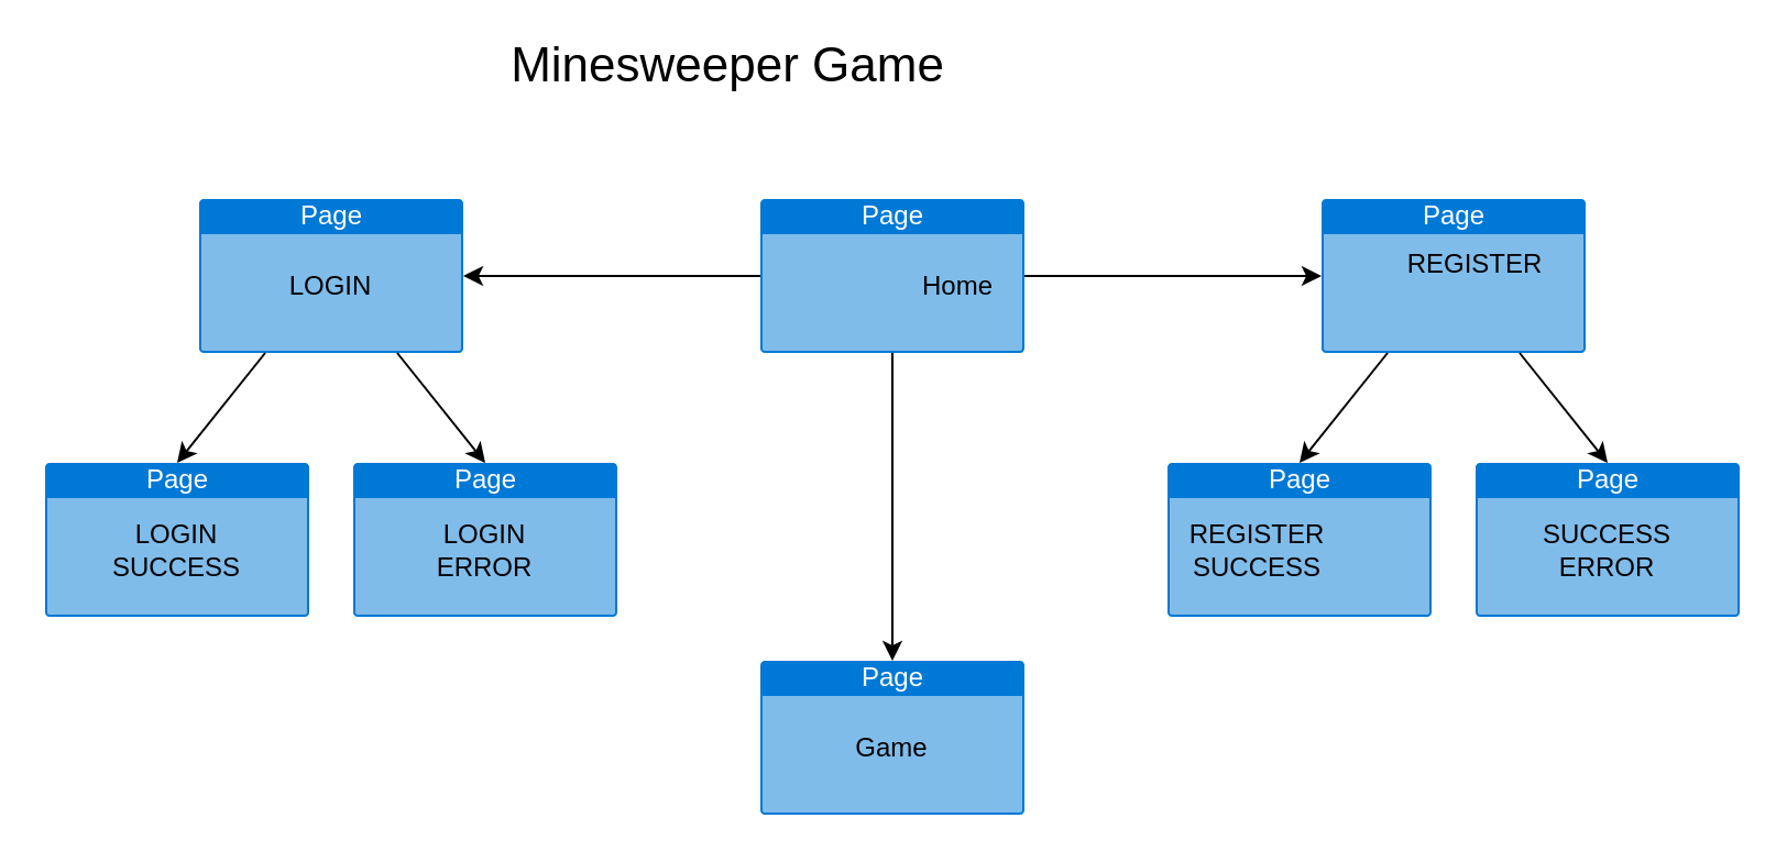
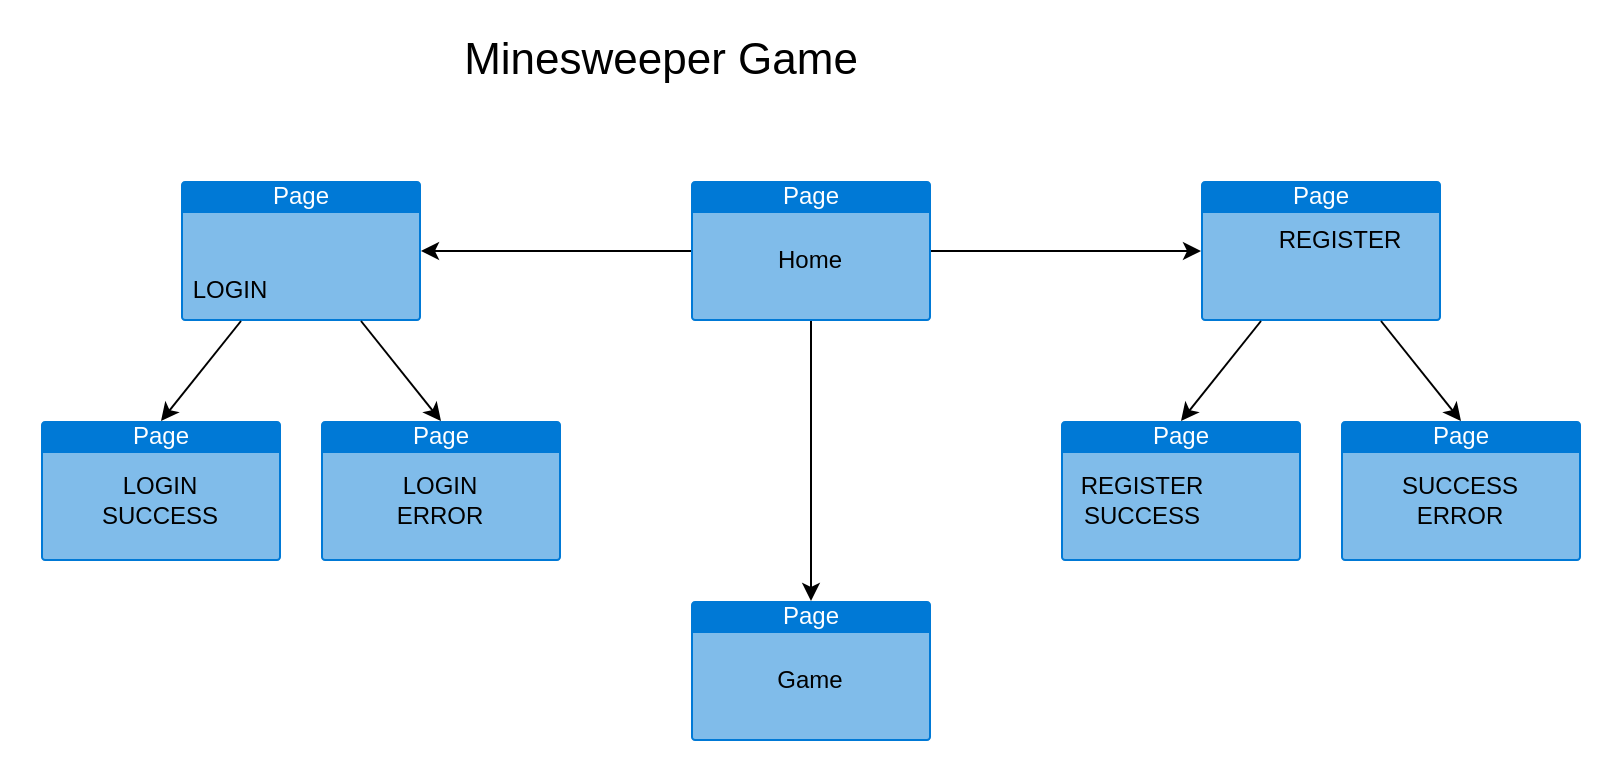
  <mxCell id="0" />
  <mxCell id="1" parent="0" />
  <mxCell id="2" value="Page" style="html=1;strokeColor=none;fillColor=#0079D6;labelPosition=center;verticalLabelPosition=middle;verticalAlign=top;align=center;fontSize=12;outlineConnect=0;spacingTop=-6;fontColor=#FFFFFF;shape=mxgraph.sitemap.page;" parent="1" vertex="1"><mxGeometry x="90" y="90" width="120" height="70" as="geometry" /></mxCell>
- <mxCell id="3" value="LOGIN" style="text;html=1;strokeColor=none;fillColor=none;align=center;verticalAlign=middle;whiteSpace=wrap;rounded=0;" parent="1" vertex="1"><mxGeometry x="130" y="120" width="40" height="20" as="geometry" /></mxCell>
+ <mxCell id="3" value="LOGIN" style="text;html=1;strokeColor=none;fillColor=none;align=center;verticalAlign=middle;whiteSpace=wrap;rounded=0;" parent="1" vertex="1"><mxGeometry x="95" y="135" width="40" height="20" as="geometry" /></mxCell>
  <mxCell id="4" value="Page" style="html=1;strokeColor=none;fillColor=#0079D6;labelPosition=center;verticalLabelPosition=middle;verticalAlign=top;align=center;fontSize=12;outlineConnect=0;spacingTop=-6;fontColor=#FFFFFF;shape=mxgraph.sitemap.page;" parent="1" vertex="1"><mxGeometry x="600" y="90" width="120" height="70" as="geometry" /></mxCell>
  <mxCell id="5" value="REGISTER" style="text;html=1;strokeColor=none;fillColor=none;align=center;verticalAlign=middle;whiteSpace=wrap;rounded=0;" parent="1" vertex="1"><mxGeometry x="650" y="110" width="40" height="20" as="geometry" /></mxCell>
  <mxCell id="6" value="&lt;font style=&quot;font-size: 22px&quot;&gt;Minesweeper Game&lt;/font&gt;" style="text;html=1;strokeColor=none;fillColor=none;align=center;verticalAlign=middle;whiteSpace=wrap;rounded=0;" parent="1" vertex="1"><mxGeometry x="220" y="20" width="221" height="20" as="geometry" /></mxCell>
  <mxCell id="7" value="Page" style="html=1;strokeColor=none;fillColor=#0079D6;labelPosition=center;verticalLabelPosition=middle;verticalAlign=top;align=center;fontSize=12;outlineConnect=0;spacingTop=-6;fontColor=#FFFFFF;shape=mxgraph.sitemap.page;" parent="1" vertex="1"><mxGeometry x="20" y="210" width="120" height="70" as="geometry" /></mxCell>
  <mxCell id="8" value="LOGIN SUCCESS" style="text;html=1;strokeColor=none;fillColor=none;align=center;verticalAlign=middle;whiteSpace=wrap;rounded=0;" parent="1" vertex="1"><mxGeometry x="60" y="240" width="40" height="20" as="geometry" /></mxCell>
  <mxCell id="9" value="Page" style="html=1;strokeColor=none;fillColor=#0079D6;labelPosition=center;verticalLabelPosition=middle;verticalAlign=top;align=center;fontSize=12;outlineConnect=0;spacingTop=-6;fontColor=#FFFFFF;shape=mxgraph.sitemap.page;" parent="1" vertex="1"><mxGeometry x="160" y="210" width="120" height="70" as="geometry" /></mxCell>
  <mxCell id="10" value="LOGIN ERROR" style="text;html=1;strokeColor=none;fillColor=none;align=center;verticalAlign=middle;whiteSpace=wrap;rounded=0;" parent="1" vertex="1"><mxGeometry x="200" y="240" width="40" height="20" as="geometry" /></mxCell>
  <mxCell id="11" value="Page" style="html=1;strokeColor=none;fillColor=#0079D6;labelPosition=center;verticalLabelPosition=middle;verticalAlign=top;align=center;fontSize=12;outlineConnect=0;spacingTop=-6;fontColor=#FFFFFF;shape=mxgraph.sitemap.page;" parent="1" vertex="1"><mxGeometry x="530" y="210" width="120" height="70" as="geometry" /></mxCell>
  <mxCell id="12" value="REGISTER SUCCESS" style="text;html=1;strokeColor=none;fillColor=none;align=center;verticalAlign=middle;whiteSpace=wrap;rounded=0;" parent="1" vertex="1"><mxGeometry x="551" y="240" width="40" height="20" as="geometry" /></mxCell>
  <mxCell id="13" value="Page" style="html=1;strokeColor=none;fillColor=#0079D6;labelPosition=center;verticalLabelPosition=middle;verticalAlign=top;align=center;fontSize=12;outlineConnect=0;spacingTop=-6;fontColor=#FFFFFF;shape=mxgraph.sitemap.page;" parent="1" vertex="1"><mxGeometry x="670" y="210" width="120" height="70" as="geometry" /></mxCell>
  <mxCell id="14" value="SUCCESS ERROR" style="text;html=1;strokeColor=none;fillColor=none;align=center;verticalAlign=middle;whiteSpace=wrap;rounded=0;" parent="1" vertex="1"><mxGeometry x="710" y="240" width="40" height="20" as="geometry" /></mxCell>
  <mxCell id="15" value="" style="endArrow=classic;html=1;exitX=0.75;exitY=1;exitDx=0;exitDy=0;exitPerimeter=0;entryX=0.5;entryY=0;entryDx=0;entryDy=0;entryPerimeter=0;" parent="1" source="2" target="9" edge="1"><mxGeometry width="50" height="50" relative="1" as="geometry"><mxPoint x="220" y="290" as="sourcePoint" /><mxPoint x="270" y="240" as="targetPoint" /></mxGeometry></mxCell>
  <mxCell id="16" value="" style="endArrow=classic;html=1;exitX=0.25;exitY=1;exitDx=0;exitDy=0;exitPerimeter=0;entryX=0.5;entryY=0;entryDx=0;entryDy=0;entryPerimeter=0;" parent="1" source="2" target="7" edge="1"><mxGeometry width="50" height="50" relative="1" as="geometry"><mxPoint x="220" y="290" as="sourcePoint" /><mxPoint x="270" y="240" as="targetPoint" /></mxGeometry></mxCell>
  <mxCell id="17" value="" style="endArrow=classic;html=1;entryX=0.5;entryY=0;entryDx=0;entryDy=0;entryPerimeter=0;exitX=0.75;exitY=1;exitDx=0;exitDy=0;exitPerimeter=0;" parent="1" source="4" target="13" edge="1"><mxGeometry width="50" height="50" relative="1" as="geometry"><mxPoint x="370" y="290" as="sourcePoint" /><mxPoint x="420" y="240" as="targetPoint" /></mxGeometry></mxCell>
  <mxCell id="18" value="" style="endArrow=classic;html=1;entryX=0.5;entryY=0;entryDx=0;entryDy=0;entryPerimeter=0;exitX=0.25;exitY=1;exitDx=0;exitDy=0;exitPerimeter=0;" parent="1" source="4" target="11" edge="1"><mxGeometry width="50" height="50" relative="1" as="geometry"><mxPoint x="370" y="290" as="sourcePoint" /><mxPoint x="420" y="240" as="targetPoint" /></mxGeometry></mxCell>
  <mxCell id="19" value="Page" style="html=1;strokeColor=none;fillColor=#0079D6;labelPosition=center;verticalLabelPosition=middle;verticalAlign=top;align=center;fontSize=12;outlineConnect=0;spacingTop=-6;fontColor=#FFFFFF;shape=mxgraph.sitemap.page;" vertex="1" parent="1"><mxGeometry x="345" y="90" width="120" height="70" as="geometry" /></mxCell>
- <mxCell id="20" value="Home" style="text;html=1;strokeColor=none;fillColor=none;align=center;verticalAlign=middle;whiteSpace=wrap;rounded=0;" vertex="1" parent="1"><mxGeometry x="415" y="120" width="40" height="20" as="geometry" /></mxCell>
+ <mxCell id="20" value="Home" style="text;html=1;strokeColor=none;fillColor=none;align=center;verticalAlign=middle;whiteSpace=wrap;rounded=0;" vertex="1" parent="1"><mxGeometry x="385" y="120" width="40" height="20" as="geometry" /></mxCell>
  <mxCell id="21" value="" style="endArrow=classic;html=1;entryX=1;entryY=0.5;entryDx=0;entryDy=0;entryPerimeter=0;exitX=0;exitY=0.5;exitDx=0;exitDy=0;exitPerimeter=0;" edge="1" parent="1" source="19" target="2"><mxGeometry width="50" height="50" relative="1" as="geometry"><mxPoint x="380" y="290" as="sourcePoint" /><mxPoint x="430" y="240" as="targetPoint" /></mxGeometry></mxCell>
  <mxCell id="22" value="" style="endArrow=classic;html=1;exitX=1;exitY=0.5;exitDx=0;exitDy=0;exitPerimeter=0;entryX=0;entryY=0.5;entryDx=0;entryDy=0;entryPerimeter=0;" edge="1" parent="1" source="19" target="4"><mxGeometry width="50" height="50" relative="1" as="geometry"><mxPoint x="380" y="290" as="sourcePoint" /><mxPoint x="430" y="240" as="targetPoint" /></mxGeometry></mxCell>
  <mxCell id="23" value="Page" style="html=1;strokeColor=none;fillColor=#0079D6;labelPosition=center;verticalLabelPosition=middle;verticalAlign=top;align=center;fontSize=12;outlineConnect=0;spacingTop=-6;fontColor=#FFFFFF;shape=mxgraph.sitemap.page;" vertex="1" parent="1"><mxGeometry x="345" y="300" width="120" height="70" as="geometry" /></mxCell>
  <mxCell id="24" value="Game" style="text;html=1;strokeColor=none;fillColor=none;align=center;verticalAlign=middle;whiteSpace=wrap;rounded=0;" vertex="1" parent="1"><mxGeometry x="385" y="330" width="40" height="20" as="geometry" /></mxCell>
  <mxCell id="25" value="" style="endArrow=classic;html=1;exitX=0.5;exitY=1;exitDx=0;exitDy=0;exitPerimeter=0;entryX=0.5;entryY=0;entryDx=0;entryDy=0;entryPerimeter=0;" edge="1" parent="1" source="19" target="23"><mxGeometry width="50" height="50" relative="1" as="geometry"><mxPoint x="380" y="290" as="sourcePoint" /><mxPoint x="430" y="240" as="targetPoint" /></mxGeometry></mxCell>
